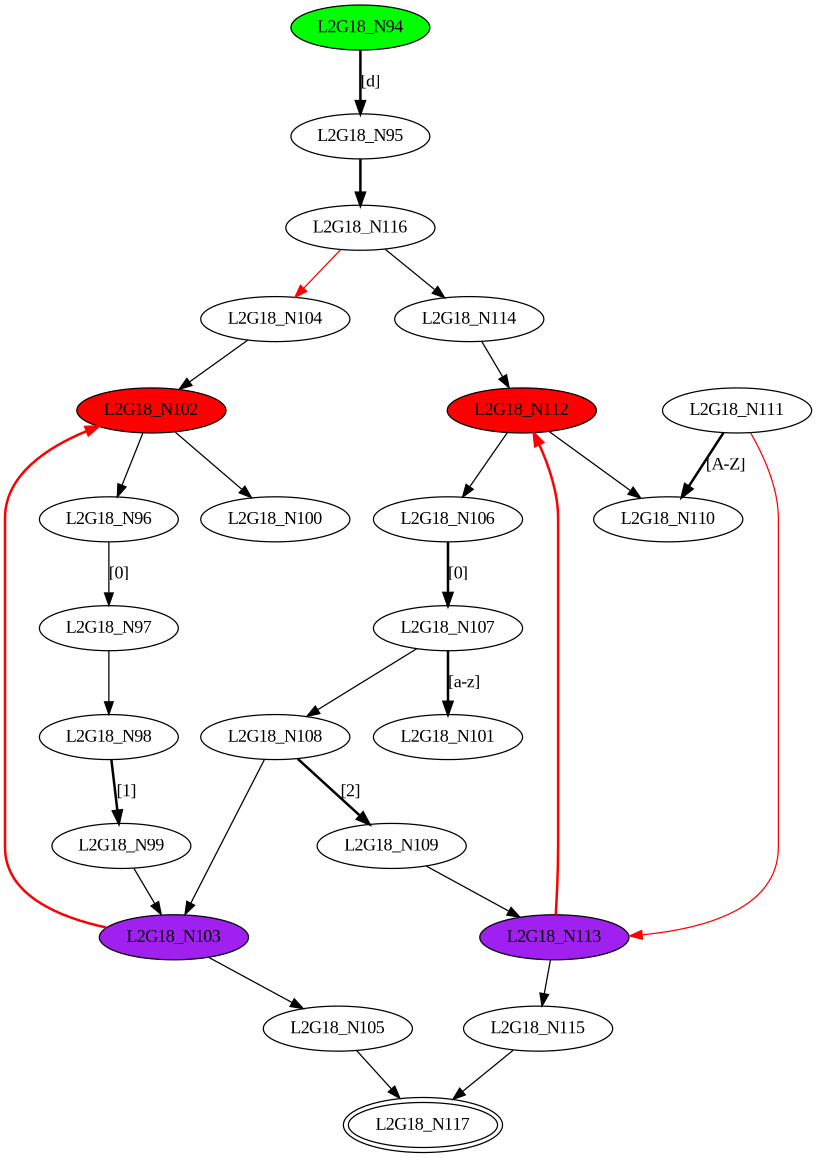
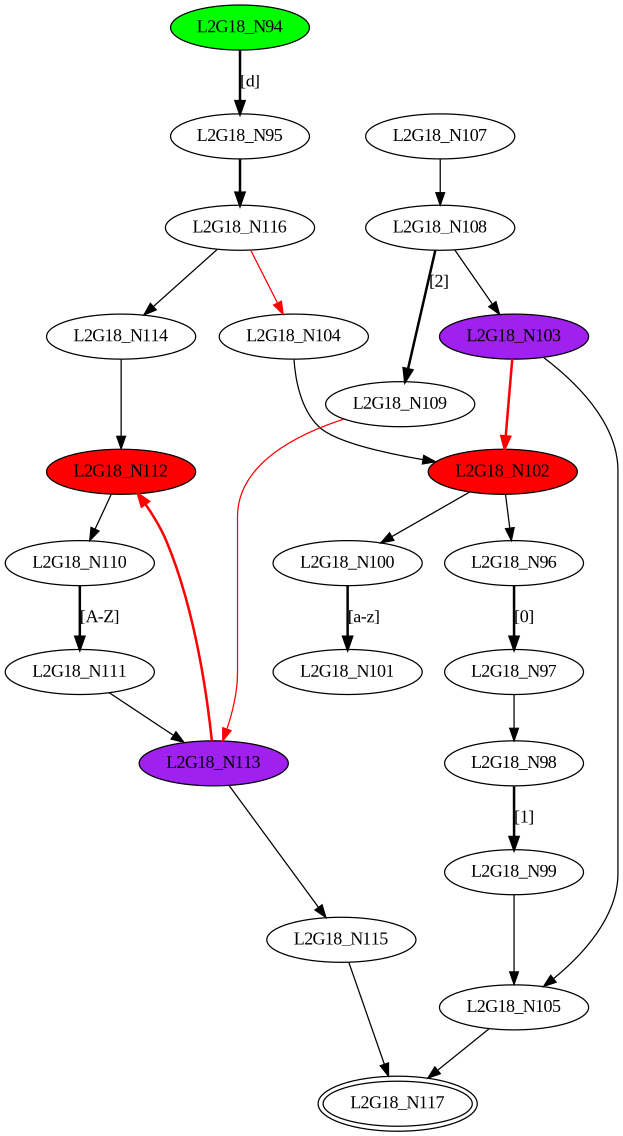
  digraph {
    fontname="Liberation Serif"
    node [fontname="Liberation Serif"]
    edge [fontname="Liberation Serif"]
    L2G18_N94 [fillcolor=green style=filled]
    L2G18_N95
    L2G18_N116
    L2G18_N104
    L2G18_N114
    L2G18_N96
    L2G18_N97
    L2G18_N98
    L2G18_N99
    L2G18_N103 [fillcolor=purple style=filled]
    L2G18_N102 [fillcolor=red style=filled]
    L2G18_N105
    L2G18_N100
    L2G18_N101
    L2G18_N117 [peripheries=2]
-   L2G18_N106
    L2G18_N107
    L2G18_N108
    L2G18_N109
    L2G18_N113 [fillcolor=purple style=filled]
    L2G18_N112 [fillcolor=red style=filled]
    L2G18_N115
    L2G18_N110
    L2G18_N111
    L2G18_N94 -> L2G18_N95 [label="[d]" style=bold]
    L2G18_N95 -> L2G18_N116 [style=bold]
    L2G18_N116 -> L2G18_N104 [color=red]
    L2G18_N116 -> L2G18_N114
    L2G18_N104 -> L2G18_N102
    L2G18_N114 -> L2G18_N112
-   L2G18_N96 -> L2G18_N97 [label="[0]" style=solid]
+   L2G18_N96 -> L2G18_N97 [label="[0]" style=bold]
    L2G18_N97 -> L2G18_N98
    L2G18_N98 -> L2G18_N99 [label="[1]" style=bold]
-   L2G18_N99 -> L2G18_N103
+   L2G18_N99 -> L2G18_N105
    L2G18_N103 -> L2G18_N102 [color=red style=bold]
    L2G18_N103 -> L2G18_N105
    L2G18_N102 -> L2G18_N96
    L2G18_N102 -> L2G18_N100
    L2G18_N105 -> L2G18_N117
-   L2G18_N107 -> L2G18_N101 [label="[a-z]" style=bold]
-   L2G18_N106 -> L2G18_N107 [label="[0]" style=bold]
+   L2G18_N100 -> L2G18_N101 [label="[a-z]" style=bold]
    L2G18_N107 -> L2G18_N108
    L2G18_N108 -> L2G18_N103
    L2G18_N108 -> L2G18_N109 [label="[2]" style=bold]
-   L2G18_N109 -> L2G18_N113
+   L2G18_N109 -> L2G18_N113 [color=red]
    L2G18_N113 -> L2G18_N112 [color=red style=bold]
    L2G18_N113 -> L2G18_N115
-   L2G18_N112 -> L2G18_N106
    L2G18_N112 -> L2G18_N110
    L2G18_N115 -> L2G18_N117
-   L2G18_N111 -> L2G18_N110 [label="[A-Z]" style=bold]
-   L2G18_N111 -> L2G18_N113 [color=red]
+   L2G18_N110 -> L2G18_N111 [label="[A-Z]" style=bold]
+   L2G18_N111 -> L2G18_N113
  }
